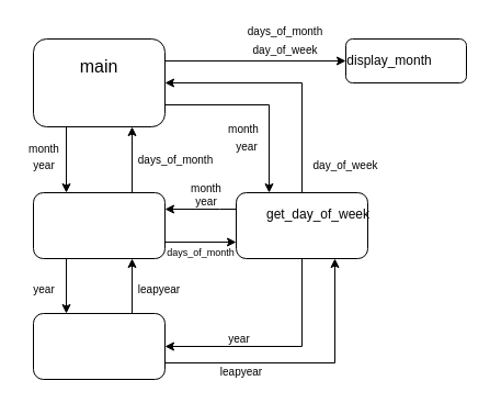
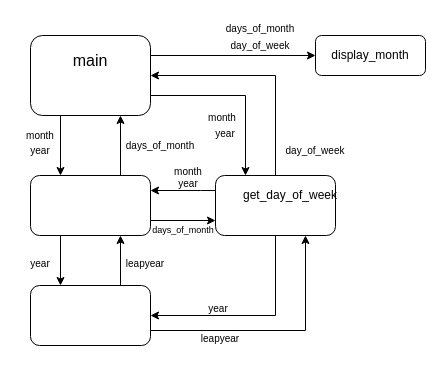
  <mxCell id="0" />
  <mxCell id="1" parent="0" />
  <mxCell id="2" style="edgeStyle=orthogonalEdgeStyle;rounded=0;orthogonalLoop=1;jettySize=auto;html=1;exitX=0.25;exitY=1;exitDx=0;exitDy=0;entryX=0.25;entryY=0;entryDx=0;entryDy=0;" parent="1" source="5" target="9" edge="1"><mxGeometry relative="1" as="geometry" /></mxCell>
  <mxCell id="3" style="edgeStyle=orthogonalEdgeStyle;rounded=0;orthogonalLoop=1;jettySize=auto;html=1;exitX=1;exitY=0.75;exitDx=0;exitDy=0;entryX=0.25;entryY=0;entryDx=0;entryDy=0;" parent="1" source="5" target="16" edge="1"><mxGeometry relative="1" as="geometry" /></mxCell>
  <mxCell id="4" style="edgeStyle=orthogonalEdgeStyle;rounded=0;orthogonalLoop=1;jettySize=auto;html=1;exitX=1;exitY=0.25;exitDx=0;exitDy=0;entryX=0;entryY=0.5;entryDx=0;entryDy=0;" parent="1" source="5" target="17" edge="1"><mxGeometry relative="1" as="geometry" /></mxCell>
  <mxCell id="5" value="" style="rounded=1;whiteSpace=wrap;html=1;" parent="1" vertex="1"><mxGeometry x="30" y="35" width="120" height="80" as="geometry" /></mxCell>
  <mxCell id="6" style="edgeStyle=orthogonalEdgeStyle;rounded=0;orthogonalLoop=1;jettySize=auto;html=1;exitX=0.75;exitY=0;exitDx=0;exitDy=0;entryX=0.75;entryY=1;entryDx=0;entryDy=0;" parent="1" source="9" target="5" edge="1"><mxGeometry relative="1" as="geometry" /></mxCell>
  <mxCell id="7" style="edgeStyle=orthogonalEdgeStyle;rounded=0;orthogonalLoop=1;jettySize=auto;html=1;exitX=0.25;exitY=1;exitDx=0;exitDy=0;entryX=0.25;entryY=0;entryDx=0;entryDy=0;" parent="1" source="9" target="12" edge="1"><mxGeometry relative="1" as="geometry" /></mxCell>
  <mxCell id="8" style="edgeStyle=orthogonalEdgeStyle;rounded=0;orthogonalLoop=1;jettySize=auto;html=1;exitX=1;exitY=0.75;exitDx=0;exitDy=0;entryX=0;entryY=0.75;entryDx=0;entryDy=0;" parent="1" source="9" target="16" edge="1"><mxGeometry relative="1" as="geometry" /></mxCell>
  <mxCell id="9" value="" style="rounded=1;whiteSpace=wrap;html=1;" parent="1" vertex="1"><mxGeometry x="30" y="175" width="120" height="60" as="geometry" /></mxCell>
  <mxCell id="10" style="edgeStyle=orthogonalEdgeStyle;rounded=0;orthogonalLoop=1;jettySize=auto;html=1;exitX=0.75;exitY=0;exitDx=0;exitDy=0;entryX=0.75;entryY=1;entryDx=0;entryDy=0;" parent="1" source="12" target="9" edge="1"><mxGeometry relative="1" as="geometry" /></mxCell>
  <mxCell id="11" style="edgeStyle=orthogonalEdgeStyle;rounded=0;orthogonalLoop=1;jettySize=auto;html=1;exitX=1;exitY=0.75;exitDx=0;exitDy=0;entryX=0.75;entryY=1;entryDx=0;entryDy=0;" parent="1" source="12" target="16" edge="1"><mxGeometry relative="1" as="geometry" /></mxCell>
  <mxCell id="12" value="" style="rounded=1;whiteSpace=wrap;html=1;" parent="1" vertex="1"><mxGeometry x="30" y="285" width="120" height="60" as="geometry" /></mxCell>
  <mxCell id="13" style="edgeStyle=orthogonalEdgeStyle;rounded=0;orthogonalLoop=1;jettySize=auto;html=1;exitX=0.5;exitY=0;exitDx=0;exitDy=0;entryX=1;entryY=0.5;entryDx=0;entryDy=0;" parent="1" source="16" target="5" edge="1"><mxGeometry relative="1" as="geometry" /></mxCell>
  <mxCell id="14" style="edgeStyle=orthogonalEdgeStyle;rounded=0;orthogonalLoop=1;jettySize=auto;html=1;exitX=0;exitY=0.25;exitDx=0;exitDy=0;entryX=1;entryY=0.25;entryDx=0;entryDy=0;" parent="1" source="16" target="9" edge="1"><mxGeometry relative="1" as="geometry"><Array as="points"><mxPoint x="200" y="190" /><mxPoint x="200" y="190" /></Array></mxGeometry></mxCell>
  <mxCell id="15" style="edgeStyle=orthogonalEdgeStyle;rounded=0;orthogonalLoop=1;jettySize=auto;html=1;exitX=0.5;exitY=1;exitDx=0;exitDy=0;entryX=1;entryY=0.5;entryDx=0;entryDy=0;" parent="1" source="16" target="12" edge="1"><mxGeometry relative="1" as="geometry" /></mxCell>
  <mxCell id="16" value="" style="rounded=1;whiteSpace=wrap;html=1;" parent="1" vertex="1"><mxGeometry x="215" y="175" width="120" height="60" as="geometry" /></mxCell>
  <mxCell id="17" value="" style="rounded=1;whiteSpace=wrap;html=1;" parent="1" vertex="1"><mxGeometry x="315" y="35" width="110" height="40" as="geometry" /></mxCell>
  <mxCell id="18" value="main" style="text;html=1;strokeColor=none;fillColor=none;align=center;verticalAlign=middle;whiteSpace=wrap;rounded=0;fontSize=16;" parent="1" vertex="1"><mxGeometry x="60" y="45" width="60" height="30" as="geometry" /></mxCell>
  <mxCell id="19" value="get_day_of_week" style="text;html=1;strokeColor=none;fillColor=none;align=center;verticalAlign=middle;whiteSpace=wrap;rounded=0;" parent="1" vertex="1"><mxGeometry x="260" y="180" width="60" height="30" as="geometry" /></mxCell>
- <mxCell id="20" value="display_month" style="text;html=1;strokeColor=none;fillColor=none;align=center;verticalAlign=middle;whiteSpace=wrap;rounded=0;" parent="1" vertex="1"><mxGeometry x="325" y="40" width="60" height="30" as="geometry" /></mxCell>
+ <mxCell id="20" value="display_month" style="text;html=1;strokeColor=none;fillColor=none;align=center;verticalAlign=middle;whiteSpace=wrap;rounded=0;" parent="1" vertex="1"><mxGeometry x="340" y="40" width="60" height="30" as="geometry" /></mxCell>
  <mxCell id="21" value="month" style="text;html=1;strokeColor=none;fillColor=none;align=center;verticalAlign=middle;whiteSpace=wrap;rounded=0;fontSize=10;" parent="1" vertex="1"><mxGeometry x="20" y="125" width="40" height="20" as="geometry" /></mxCell>
  <mxCell id="22" value="year" style="text;html=1;strokeColor=none;fillColor=none;align=center;verticalAlign=middle;whiteSpace=wrap;rounded=0;fontSize=10;" parent="1" vertex="1"><mxGeometry x="25" y="142" width="30" height="15" as="geometry" /></mxCell>
  <mxCell id="23" value="year" style="text;html=1;strokeColor=none;fillColor=none;align=center;verticalAlign=middle;whiteSpace=wrap;rounded=0;fontSize=10;" parent="1" vertex="1"><mxGeometry x="25" y="255" width="30" height="15" as="geometry" /></mxCell>
  <mxCell id="24" value="month" style="text;html=1;strokeColor=none;fillColor=none;align=center;verticalAlign=middle;whiteSpace=wrap;rounded=0;fontSize=10;" parent="1" vertex="1"><mxGeometry x="205" y="108" width="34" height="17" as="geometry" /></mxCell>
  <mxCell id="25" value="year" style="text;html=1;strokeColor=none;fillColor=none;align=center;verticalAlign=middle;whiteSpace=wrap;rounded=0;fontSize=10;" parent="1" vertex="1"><mxGeometry x="210" y="125" width="30" height="15" as="geometry" /></mxCell>
  <mxCell id="26" value="days_of_month" style="text;html=1;strokeColor=none;fillColor=none;align=center;verticalAlign=middle;whiteSpace=wrap;rounded=0;fontSize=10;" parent="1" vertex="1"><mxGeometry x="140" y="135" width="40" height="20" as="geometry" /></mxCell>
  <mxCell id="27" value="leapyear" style="text;html=1;strokeColor=none;fillColor=none;align=center;verticalAlign=middle;whiteSpace=wrap;rounded=0;fontSize=10;" parent="1" vertex="1"><mxGeometry x="130" y="255" width="30" height="15" as="geometry" /></mxCell>
  <mxCell id="28" value="day_of_week" style="text;html=1;strokeColor=none;fillColor=none;align=center;verticalAlign=middle;whiteSpace=wrap;rounded=0;fontSize=10;" parent="1" vertex="1"><mxGeometry x="295" y="140" width="40" height="20" as="geometry" /></mxCell>
  <mxCell id="29" value="days_of_month" style="text;html=1;strokeColor=none;fillColor=none;align=center;verticalAlign=middle;whiteSpace=wrap;rounded=0;fontSize=10;" parent="1" vertex="1"><mxGeometry x="240" y="20" width="40" height="16" as="geometry" /></mxCell>
  <mxCell id="30" value="day_of_week" style="text;html=1;strokeColor=none;fillColor=none;align=center;verticalAlign=middle;whiteSpace=wrap;rounded=0;fontSize=10;" parent="1" vertex="1"><mxGeometry x="245" y="37" width="30" height="15" as="geometry" /></mxCell>
  <mxCell id="31" value="month" style="text;html=1;strokeColor=none;fillColor=none;align=center;verticalAlign=middle;whiteSpace=wrap;rounded=0;fontSize=10;" parent="1" vertex="1"><mxGeometry x="171" y="162" width="34" height="17" as="geometry" /></mxCell>
  <mxCell id="32" value="year" style="text;html=1;strokeColor=none;fillColor=none;align=center;verticalAlign=middle;whiteSpace=wrap;rounded=0;fontSize=10;" parent="1" vertex="1"><mxGeometry x="173" y="175" width="30" height="15" as="geometry" /></mxCell>
  <mxCell id="33" value="days_of_month" style="text;html=1;strokeColor=none;fillColor=none;align=center;verticalAlign=middle;whiteSpace=wrap;rounded=0;fontSize=9;" parent="1" vertex="1"><mxGeometry x="163" y="220" width="40" height="20" as="geometry" /></mxCell>
  <mxCell id="34" value="year" style="text;html=1;strokeColor=none;fillColor=none;align=center;verticalAlign=middle;whiteSpace=wrap;rounded=0;fontSize=10;" parent="1" vertex="1"><mxGeometry x="203" y="300" width="30" height="15" as="geometry" /></mxCell>
  <mxCell id="35" value="leapyear" style="text;html=1;strokeColor=none;fillColor=none;align=center;verticalAlign=middle;whiteSpace=wrap;rounded=0;fontSize=10;" parent="1" vertex="1"><mxGeometry x="205" y="330" width="30" height="15" as="geometry" /></mxCell>
